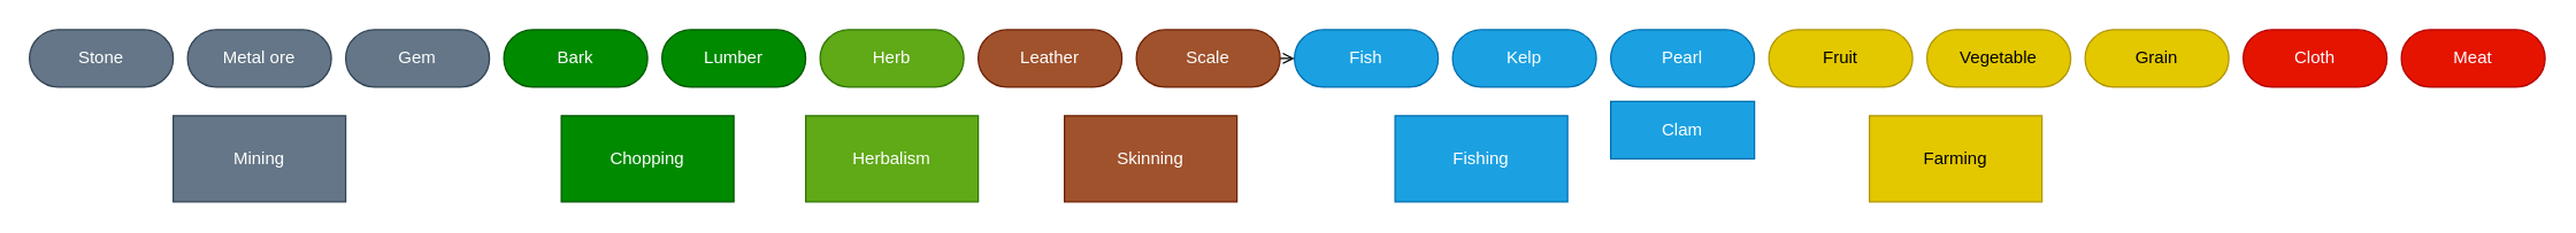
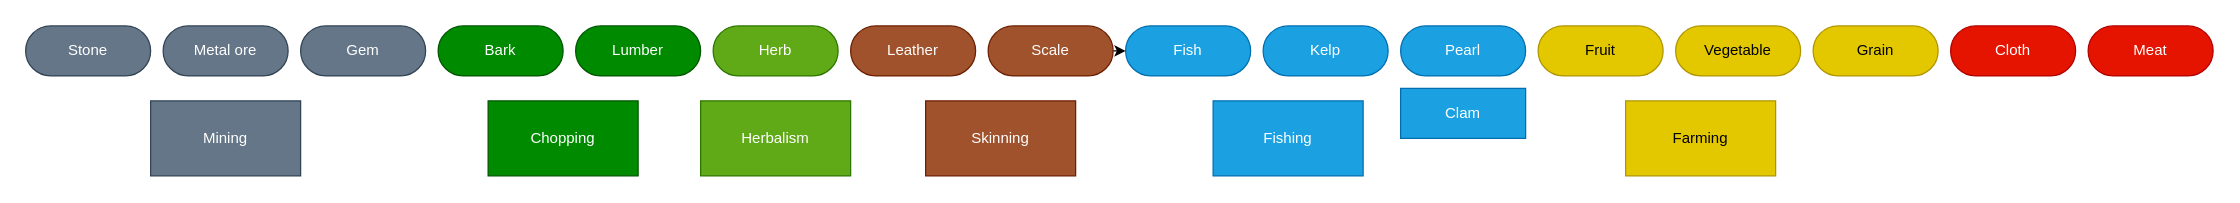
  <mxCell id="0" />
  <mxCell id="1" parent="0" />
  <mxCell id="2" value="Mining" style="rounded=0;whiteSpace=wrap;html=1;fillColor=#647687;fontColor=#ffffff;strokeColor=#314354;" vertex="1" parent="1"><mxGeometry x="120" y="80" width="120" height="60" as="geometry" /></mxCell>
  <mxCell id="3" value="Chopping" style="rounded=0;whiteSpace=wrap;html=1;fillColor=#008a00;fontColor=#ffffff;strokeColor=#005700;" vertex="1" parent="1"><mxGeometry x="390" y="80" width="120" height="60" as="geometry" /></mxCell>
  <mxCell id="4" value="Herbalism" style="rounded=0;whiteSpace=wrap;html=1;fillColor=#60a917;fontColor=#ffffff;strokeColor=#2D7600;" vertex="1" parent="1"><mxGeometry x="560" y="80" width="120" height="60" as="geometry" /></mxCell>
  <mxCell id="5" value="Skinning" style="rounded=0;whiteSpace=wrap;html=1;fillColor=#a0522d;fontColor=#ffffff;strokeColor=#6D1F00;" vertex="1" parent="1"><mxGeometry x="740" y="80" width="120" height="60" as="geometry" /></mxCell>
  <mxCell id="6" value="Fishing" style="rounded=0;whiteSpace=wrap;html=1;fillColor=#1ba1e2;fontColor=#ffffff;strokeColor=#006EAF;" vertex="1" parent="1"><mxGeometry x="970" y="80" width="120" height="60" as="geometry" /></mxCell>
  <mxCell id="7" value="Farming" style="rounded=0;whiteSpace=wrap;html=1;fillColor=#e3c800;fontColor=#000000;strokeColor=#B09500;" vertex="1" parent="1"><mxGeometry x="1300" y="80" width="120" height="60" as="geometry" /></mxCell>
  <mxCell id="8" value="Stone" style="rounded=1;whiteSpace=wrap;html=1;fillColor=#647687;fontColor=#ffffff;strokeColor=#314354;arcSize=50;" vertex="1" parent="1"><mxGeometry x="20" y="20" width="100" height="40" as="geometry" /></mxCell>
  <mxCell id="9" value="Metal ore" style="rounded=1;whiteSpace=wrap;html=1;fillColor=#647687;fontColor=#ffffff;strokeColor=#314354;arcSize=50;" vertex="1" parent="1"><mxGeometry x="130" y="20" width="100" height="40" as="geometry" /></mxCell>
  <mxCell id="10" value="Gem" style="rounded=1;whiteSpace=wrap;html=1;fillColor=#647687;fontColor=#ffffff;strokeColor=#314354;arcSize=50;" vertex="1" parent="1"><mxGeometry x="240" y="20" width="100" height="40" as="geometry" /></mxCell>
  <mxCell id="11" value="Lumber" style="rounded=1;whiteSpace=wrap;html=1;fillColor=#008a00;fontColor=#ffffff;strokeColor=#005700;arcSize=50;" vertex="1" parent="1"><mxGeometry x="460" y="20" width="100" height="40" as="geometry" /></mxCell>
  <mxCell id="12" value="Bark" style="rounded=1;whiteSpace=wrap;html=1;fillColor=#008a00;fontColor=#ffffff;strokeColor=#005700;arcSize=50;" vertex="1" parent="1"><mxGeometry x="350" y="20" width="100" height="40" as="geometry" /></mxCell>
  <mxCell id="13" value="Herb" style="rounded=1;whiteSpace=wrap;html=1;fillColor=#60a917;fontColor=#ffffff;strokeColor=#2D7600;arcSize=50;" vertex="1" parent="1"><mxGeometry x="570" y="20" width="100" height="40" as="geometry" /></mxCell>
  <mxCell id="14" value="Fish" style="rounded=1;whiteSpace=wrap;html=1;fillColor=#1ba1e2;fontColor=#ffffff;strokeColor=#006EAF;arcSize=50;" vertex="1" parent="1"><mxGeometry x="900" y="20" width="100" height="40" as="geometry" /></mxCell>
  <mxCell id="15" value="Leather" style="rounded=1;whiteSpace=wrap;html=1;fillColor=#a0522d;fontColor=#ffffff;strokeColor=#6D1F00;arcSize=50;" vertex="1" parent="1"><mxGeometry x="680" y="20" width="100" height="40" as="geometry" /></mxCell>
- <mxCell id="16" style="edgeStyle=orthogonalEdgeStyle;rounded=0;orthogonalLoop=1;jettySize=auto;html=1;exitX=1;exitY=0.5;exitDx=0;exitDy=0;entryX=0;entryY=0.5;entryDx=0;entryDy=0;endArrow=open;" edge="1" parent="1" source="17" target="14"><mxGeometry relative="1" as="geometry" /></mxCell>
+ <mxCell id="16" style="edgeStyle=orthogonalEdgeStyle;rounded=0;orthogonalLoop=1;jettySize=auto;html=1;exitX=1;exitY=0.5;exitDx=0;exitDy=0;entryX=0;entryY=0.5;entryDx=0;entryDy=0;" edge="1" parent="1" source="17" target="14"><mxGeometry relative="1" as="geometry" /></mxCell>
  <mxCell id="17" value="Scale" style="rounded=1;whiteSpace=wrap;html=1;fillColor=#a0522d;fontColor=#ffffff;strokeColor=#6D1F00;arcSize=50;" vertex="1" parent="1"><mxGeometry x="790" y="20" width="100" height="40" as="geometry" /></mxCell>
  <mxCell id="18" value="Kelp" style="rounded=1;whiteSpace=wrap;html=1;fillColor=#1ba1e2;fontColor=#ffffff;strokeColor=#006EAF;arcSize=50;" vertex="1" parent="1"><mxGeometry x="1010" y="20" width="100" height="40" as="geometry" /></mxCell>
  <mxCell id="19" value="Pearl" style="rounded=1;whiteSpace=wrap;html=1;fillColor=#1ba1e2;fontColor=#ffffff;strokeColor=#006EAF;arcSize=50;" vertex="1" parent="1"><mxGeometry x="1120" y="20" width="100" height="40" as="geometry" /></mxCell>
  <mxCell id="20" value="Clam" style="whiteSpace=wrap;html=1;fillColor=#1ba1e2;fontColor=#ffffff;strokeColor=#006EAF;arcSize=50;rounded=0;" vertex="1" parent="1"><mxGeometry x="1120" y="70" width="100" height="40" as="geometry" /></mxCell>
  <mxCell id="21" value="Fruit" style="rounded=1;whiteSpace=wrap;html=1;fillColor=#e3c800;fontColor=#000000;strokeColor=#B09500;arcSize=50;" vertex="1" parent="1"><mxGeometry x="1230" y="20" width="100" height="40" as="geometry" /></mxCell>
  <mxCell id="22" value="Vegetable" style="rounded=1;whiteSpace=wrap;html=1;fillColor=#e3c800;fontColor=#000000;strokeColor=#B09500;arcSize=50;" vertex="1" parent="1"><mxGeometry x="1340" y="20" width="100" height="40" as="geometry" /></mxCell>
  <mxCell id="23" value="Grain" style="rounded=1;whiteSpace=wrap;html=1;fillColor=#e3c800;fontColor=#000000;strokeColor=#B09500;arcSize=50;" vertex="1" parent="1"><mxGeometry x="1450" y="20" width="100" height="40" as="geometry" /></mxCell>
  <mxCell id="24" value="Cloth" style="rounded=1;whiteSpace=wrap;html=1;fillColor=#e51400;fontColor=#ffffff;strokeColor=#B20000;arcSize=50;" vertex="1" parent="1"><mxGeometry x="1560" y="20" width="100" height="40" as="geometry" /></mxCell>
  <mxCell id="25" value="Meat" style="rounded=1;whiteSpace=wrap;html=1;fillColor=#e51400;fontColor=#ffffff;strokeColor=#B20000;arcSize=50;" vertex="1" parent="1"><mxGeometry x="1670" y="20" width="100" height="40" as="geometry" /></mxCell>
